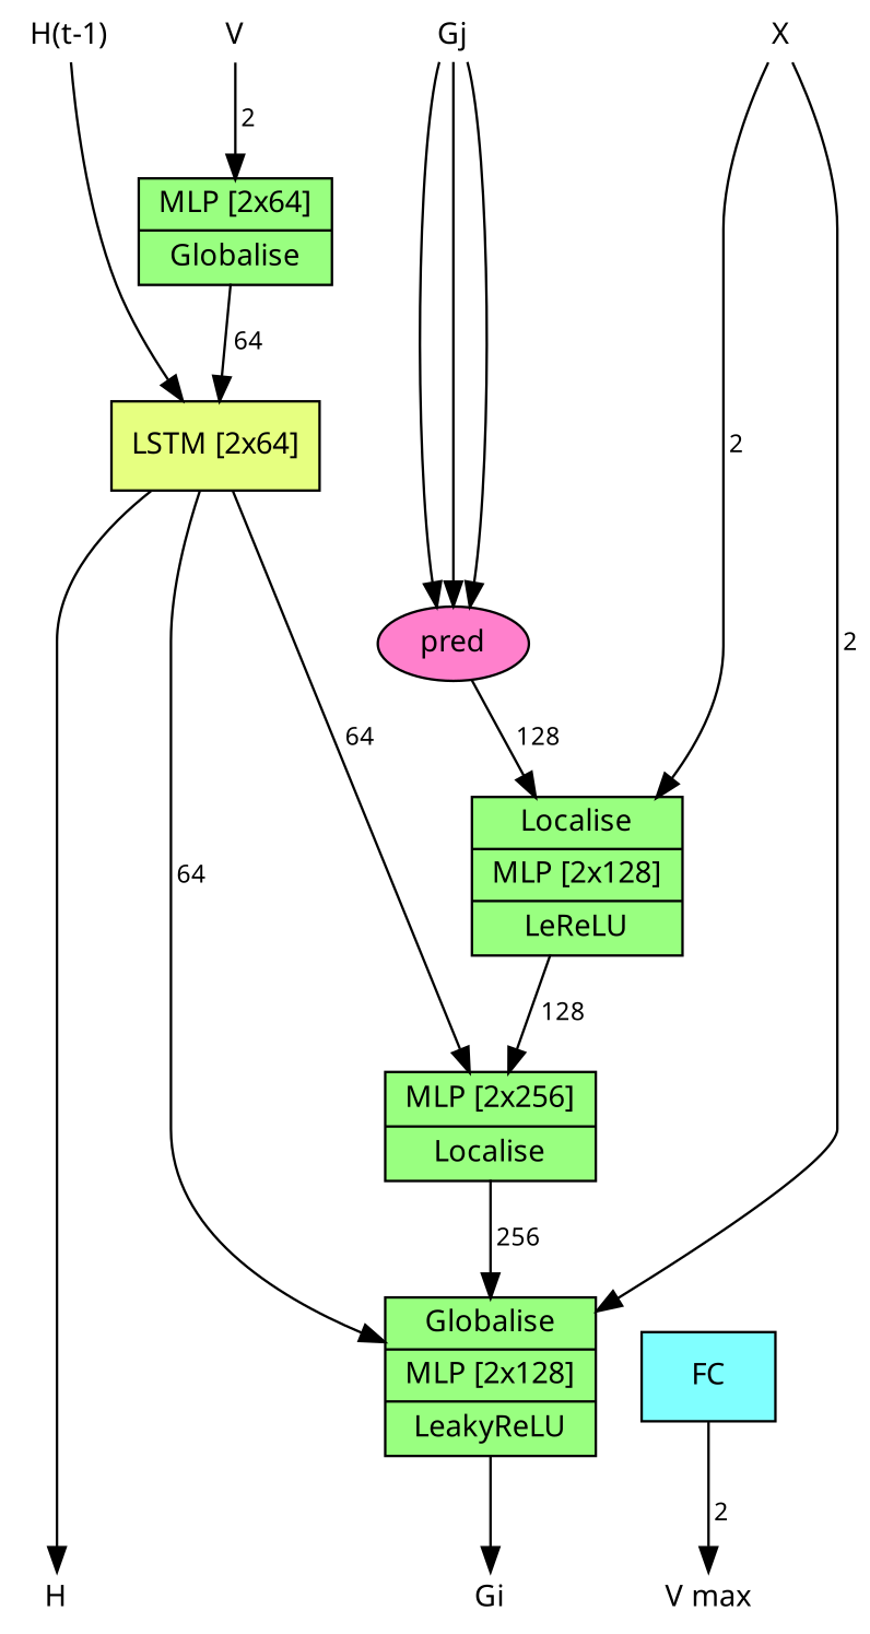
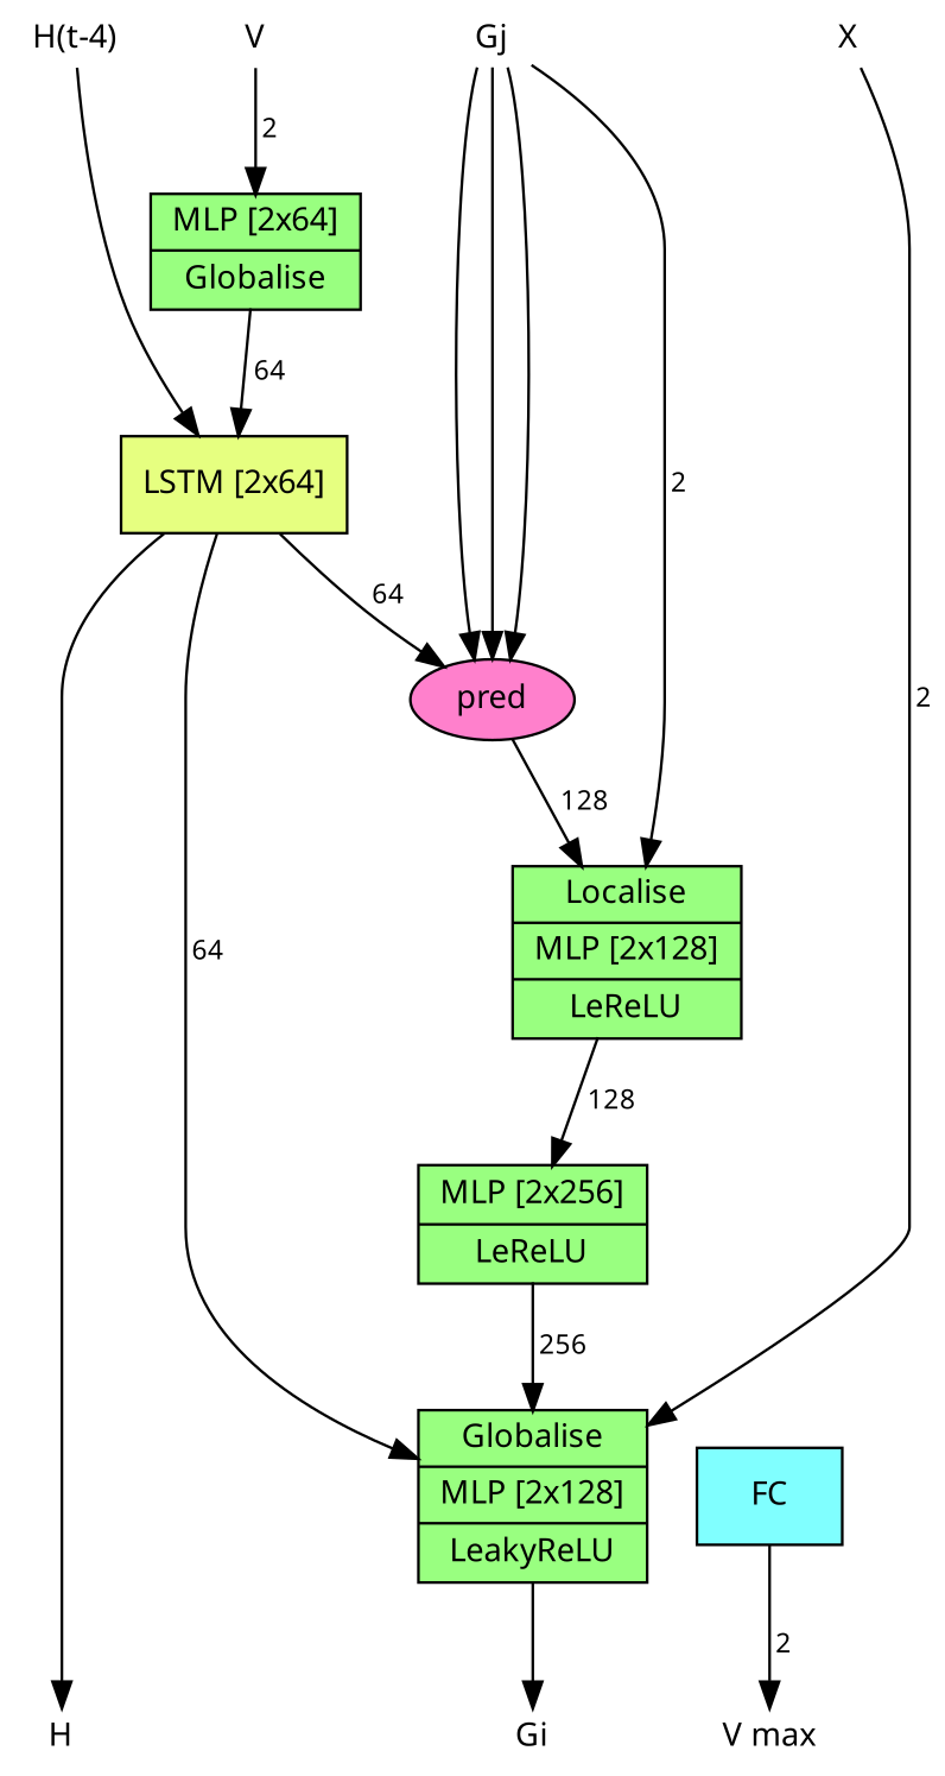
  digraph {
    node [fillcolor=none fontname="sans serif" fontsize=12 shape=plaintext style=filled]
    edge [fontname="sans serif" fontsize=10 labelangle=0 labelfontsize=10]
    n1 [fillcolor="0.3,0.5,1.0" label="{MLP [2x64]|Globalise}" shape=record]
    n2 [fillcolor="0.3,0.5,1.0" label="{Globalise|MLP [2x128]|LeakyReLU}" shape=record]
    n3 [fillcolor="0.3,0.5,1.0" label="{Localise|MLP [2x128]|LeReLU}" shape=record]
-   n4 [fillcolor="0.3,0.5,1.0" label="{MLP [2x256]|Localise}" shape=record]
+   n4 [fillcolor="0.3,0.5,1.0" label="{MLP [2x256]|LeReLU}" shape=record]
    n5 [fillcolor="0.5,0.5,1.0" label=FC shape=box]
    n6 [fillcolor="0.2,0.5,1.0" label="LSTM [2x64]" shape=box]
    n7 [height=0 label=V width=0]
    n8 [height=0 label=X width=0]
    n9 [height=0 label=Gj width=0]
-   n10 [height=0 label="H(t-1)" width=0]
+   n10 [height=0 label="H(t-4)" width=0]
    n11 [height=0 label="V max" width=0]
    Gi [height=0 width=0]
    n13 [height=0 label=H width=0]
    n14 [fillcolor="0.9,0.5,1.0" height=0.2 label=pred shape=oval width=0.2]
    subgraph sub_1 {
      n1
      n2
      n3
      n4
    }
    subgraph sub_2 {
      rank=max
      n11
      Gi
      n13
    }
    subgraph sub_3 {
      n5
    }
    subgraph sub_4 {
      n6
    }
    subgraph sub_5 {
      rank=min
      n7
      n8
      n9
      n10
    }
    subgraph sub_6 {
      n14
    }
    n1 -> n6 [label=" 64"]
    n2 -> Gi
    n3 -> n4 [label=" 128"]
    n4 -> n2 [label=" 256"]
    n5 -> n11 [label=" 2"]
    n6 -> n2 [label=" 64"]
-   n6 -> n4 [label=" 64"]
+   n6 -> n14 [label=" 64"]
    n6 -> n13
    n7 -> n1 [label=" 2"]
    n8 -> n2 [label=" 2"]
-   n8 -> n3 [label=" 2"]
+   n9 -> n3 [label=" 2"]
    n9 -> n14
    n9 -> n14
    n9 -> n14
    n10 -> n6
    n14 -> n3 [label=" 128"]
  }
